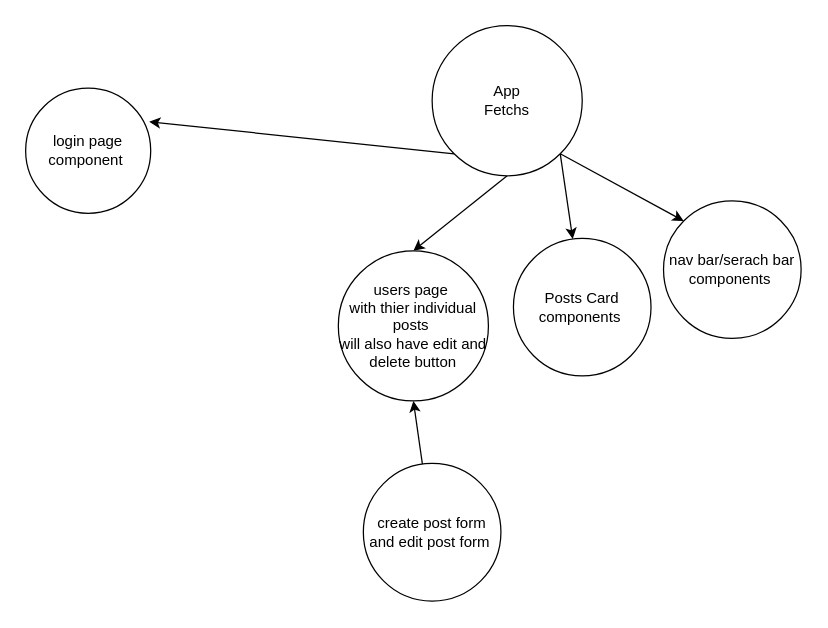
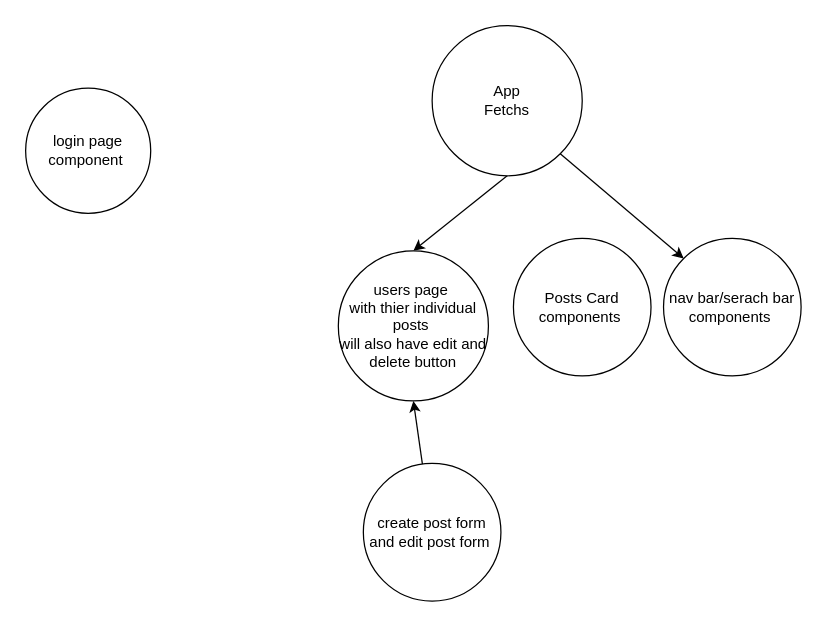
  <mxCell id="0" />
  <mxCell id="1" parent="0" />
- <mxCell id="2" style="edgeStyle=none;html=1;exitX=0;exitY=1;exitDx=0;exitDy=0;entryX=0.988;entryY=0.268;entryDx=0;entryDy=0;entryPerimeter=0;" edge="1" parent="1" source="6" target="7"><mxGeometry relative="1" as="geometry" /></mxCell>
- <mxCell id="3" style="edgeStyle=none;html=1;exitX=1;exitY=1;exitDx=0;exitDy=0;" edge="1" parent="1" source="6" target="8"><mxGeometry relative="1" as="geometry" /></mxCell>
  <mxCell id="4" style="edgeStyle=none;html=1;exitX=0.5;exitY=1;exitDx=0;exitDy=0;entryX=0.5;entryY=0;entryDx=0;entryDy=0;" edge="1" parent="1" source="6" target="9"><mxGeometry relative="1" as="geometry" /></mxCell>
  <mxCell id="5" style="edgeStyle=none;html=1;exitX=1;exitY=1;exitDx=0;exitDy=0;entryX=0;entryY=0;entryDx=0;entryDy=0;" edge="1" parent="1" source="6" target="10"><mxGeometry relative="1" as="geometry" /></mxCell>
  <mxCell id="6" value="App&lt;br&gt;Fetchs" style="ellipse;whiteSpace=wrap;html=1;aspect=fixed;" vertex="1" parent="1"><mxGeometry x="345" y="20" width="120" height="120" as="geometry" /></mxCell>
  <mxCell id="7" value="login page component&amp;nbsp;" style="ellipse;whiteSpace=wrap;html=1;aspect=fixed;" vertex="1" parent="1"><mxGeometry x="20" y="70" width="100" height="100" as="geometry" /></mxCell>
  <mxCell id="8" value="Posts Card components&amp;nbsp;" style="ellipse;whiteSpace=wrap;html=1;aspect=fixed;" vertex="1" parent="1"><mxGeometry x="410" y="190" width="110" height="110" as="geometry" /></mxCell>
  <mxCell id="9" value="users page&amp;nbsp;&lt;br&gt;with thier individual posts&amp;nbsp;&lt;br&gt;will also have edit and delete button" style="ellipse;whiteSpace=wrap;html=1;aspect=fixed;" vertex="1" parent="1"><mxGeometry x="270" y="200" width="120" height="120" as="geometry" /></mxCell>
- <mxCell id="10" value="nav bar/serach bar components&amp;nbsp;" style="ellipse;whiteSpace=wrap;html=1;aspect=fixed;" vertex="1" parent="1"><mxGeometry x="530" y="160" width="110" height="110" as="geometry" /></mxCell>
+ <mxCell id="10" value="nav bar/serach bar components&amp;nbsp;" style="ellipse;whiteSpace=wrap;html=1;aspect=fixed;" vertex="1" parent="1"><mxGeometry x="530" y="190" width="110" height="110" as="geometry" /></mxCell>
  <mxCell id="11" style="edgeStyle=none;html=1;entryX=0.5;entryY=1;entryDx=0;entryDy=0;" edge="1" parent="1" source="12" target="9"><mxGeometry relative="1" as="geometry" /></mxCell>
  <mxCell id="12" value="create post form and edit post form&amp;nbsp;" style="ellipse;whiteSpace=wrap;html=1;aspect=fixed;" vertex="1" parent="1"><mxGeometry x="290" y="370" width="110" height="110" as="geometry" /></mxCell>
